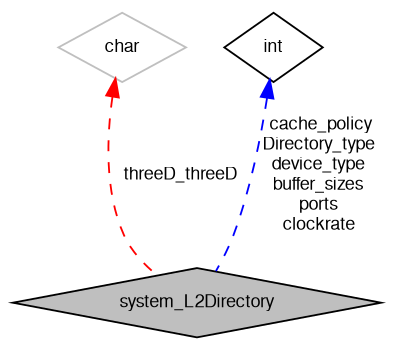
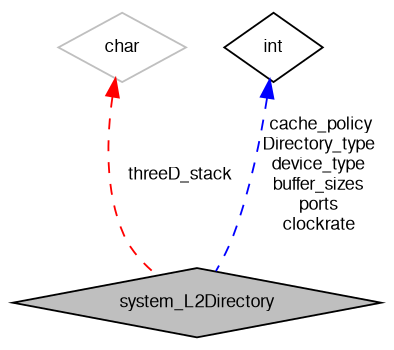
  digraph {
    node [color=black fontname=FreeSans fontsize=10 shape=diamond]
    edge [dir=back fontname=FreeSans fontsize=10 labelfontname=FreeSans labelfontsize=10 style=dashed]
    n1 [fillcolor=grey75 fontcolor=black height=0.2 label=system_L2Directory style=filled width=0.4]
    n2 [color=grey75 height=0.2 label=char width=0.4]
    n3 [height=0.2 label=int width=0.4]
-   n2 -> n1 [color=red label=" threeD_threeD"]
+   n2 -> n1 [color=red label=" threeD_stack"]
    n3 -> n1 [color=blue label=" cache_policy\nDirectory_type\ndevice_type\nbuffer_sizes\nports\nclockrate"]
  }
